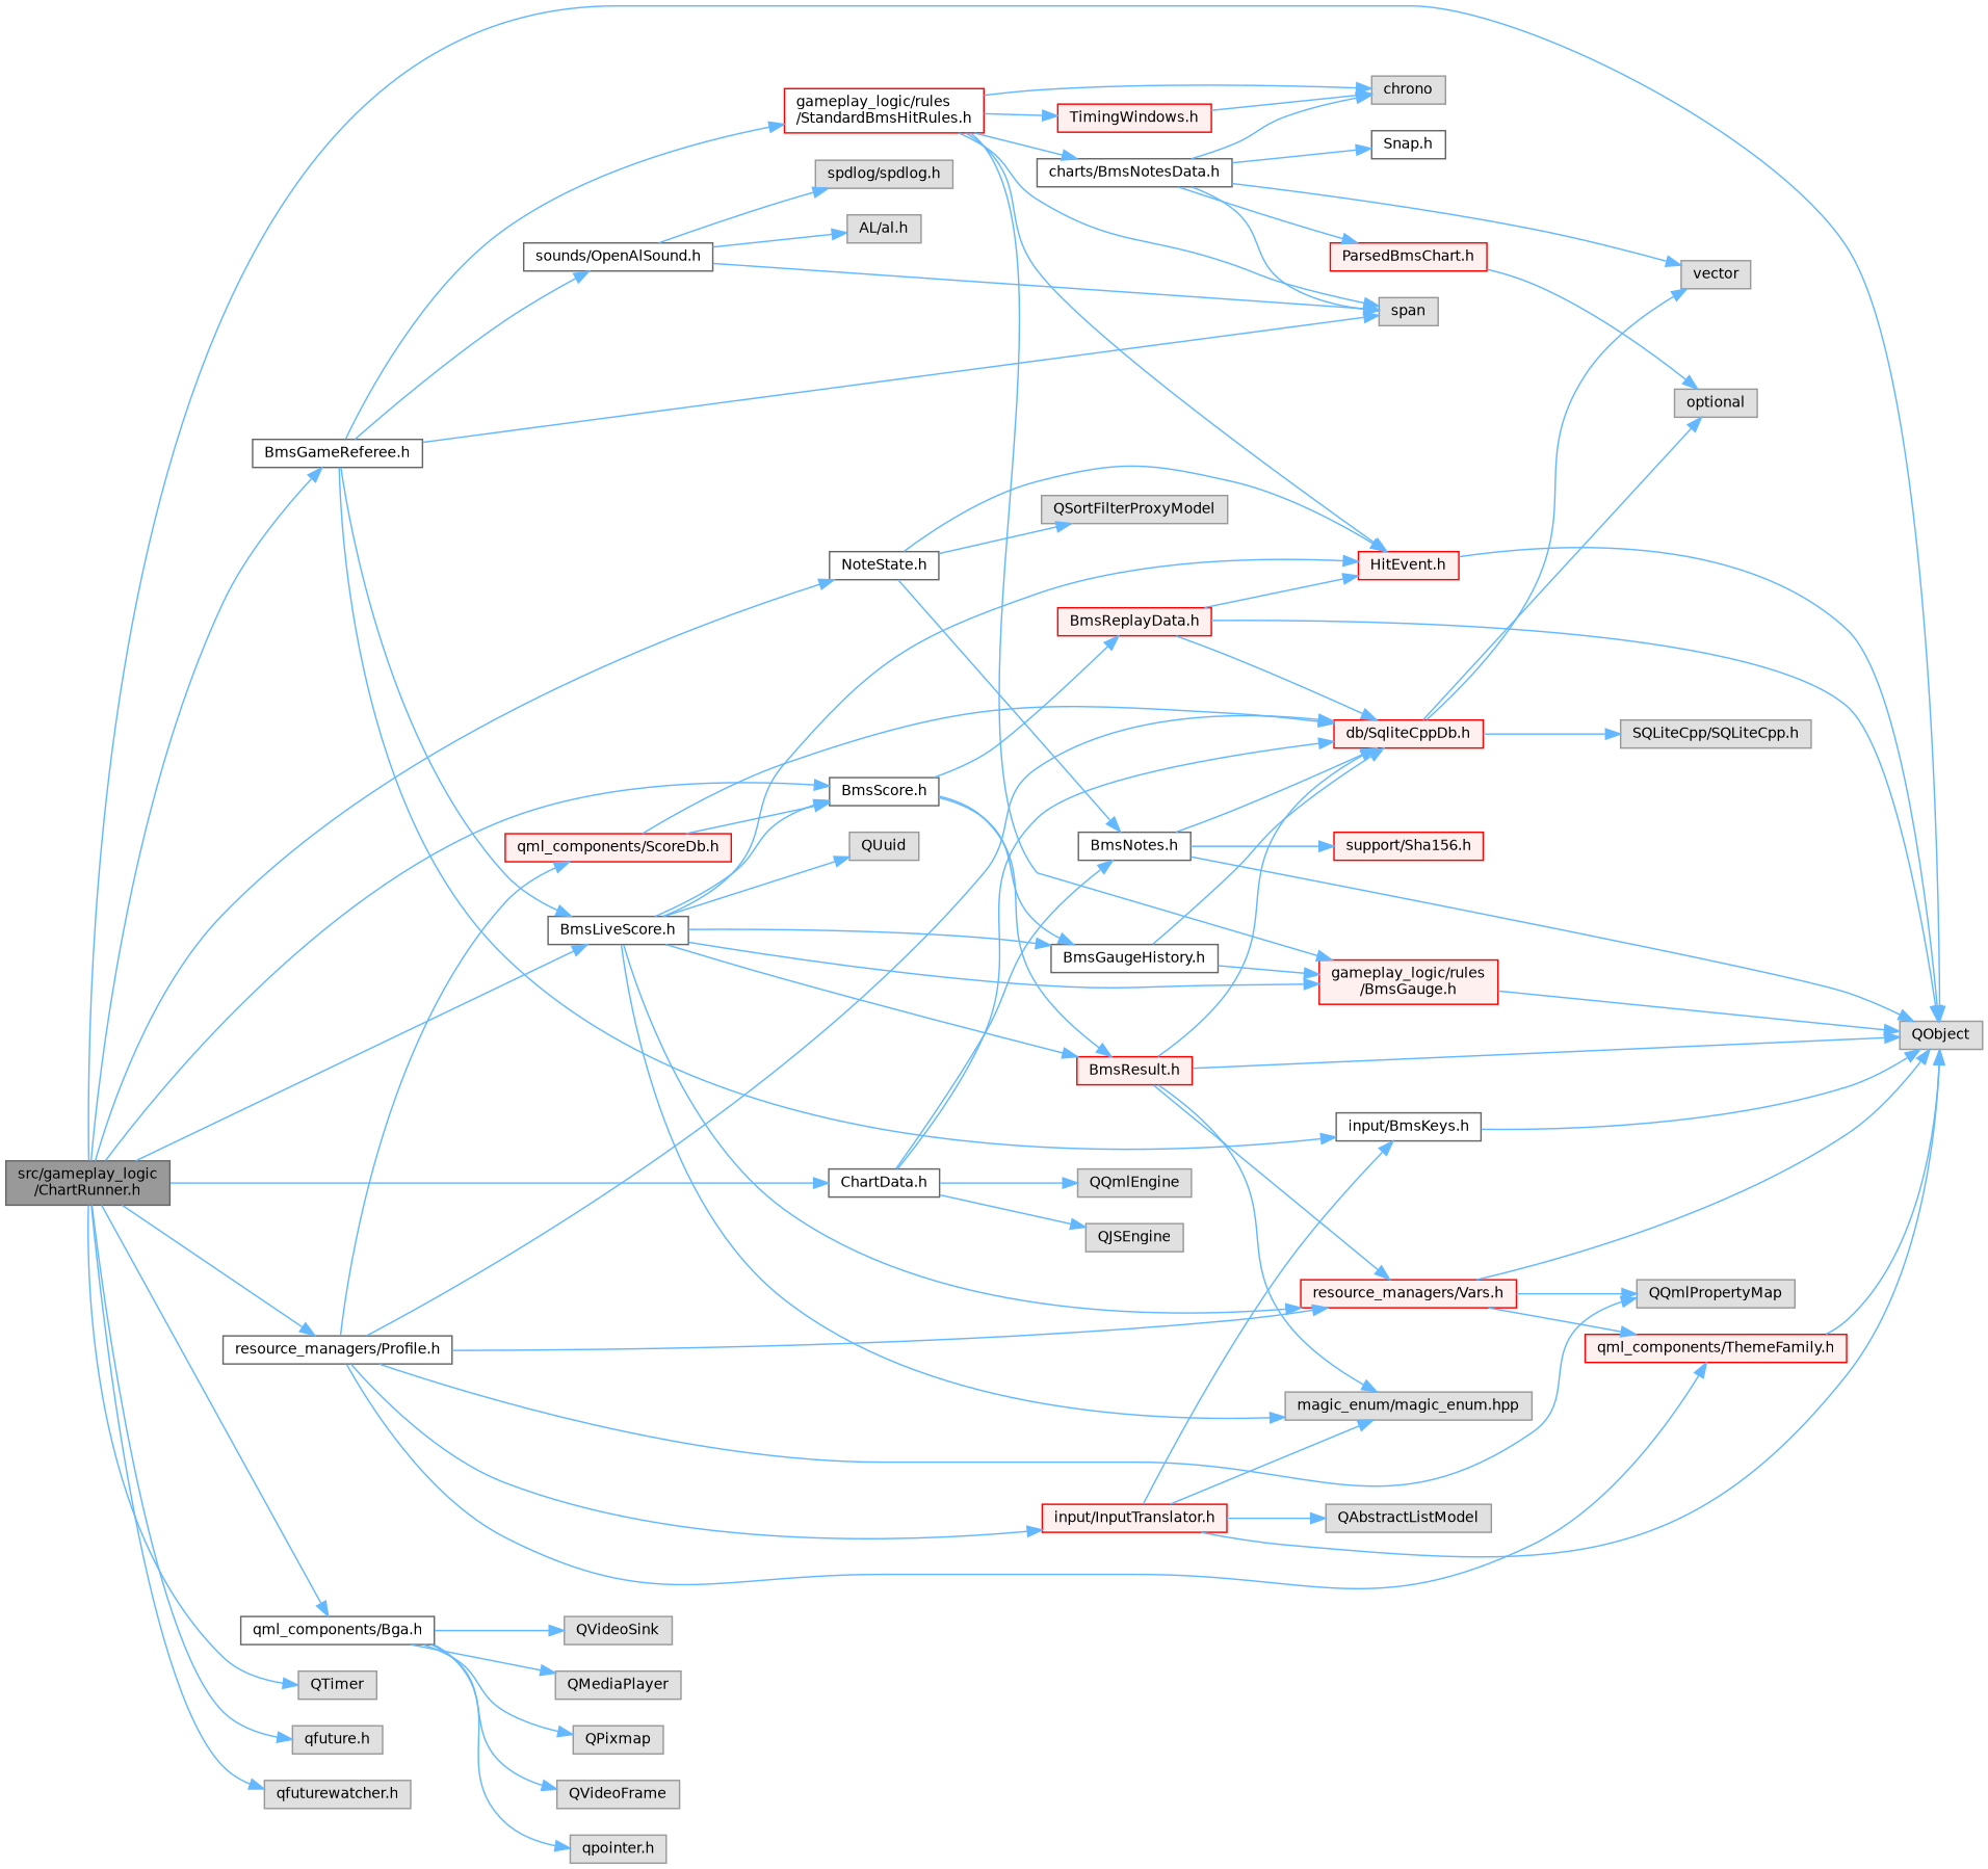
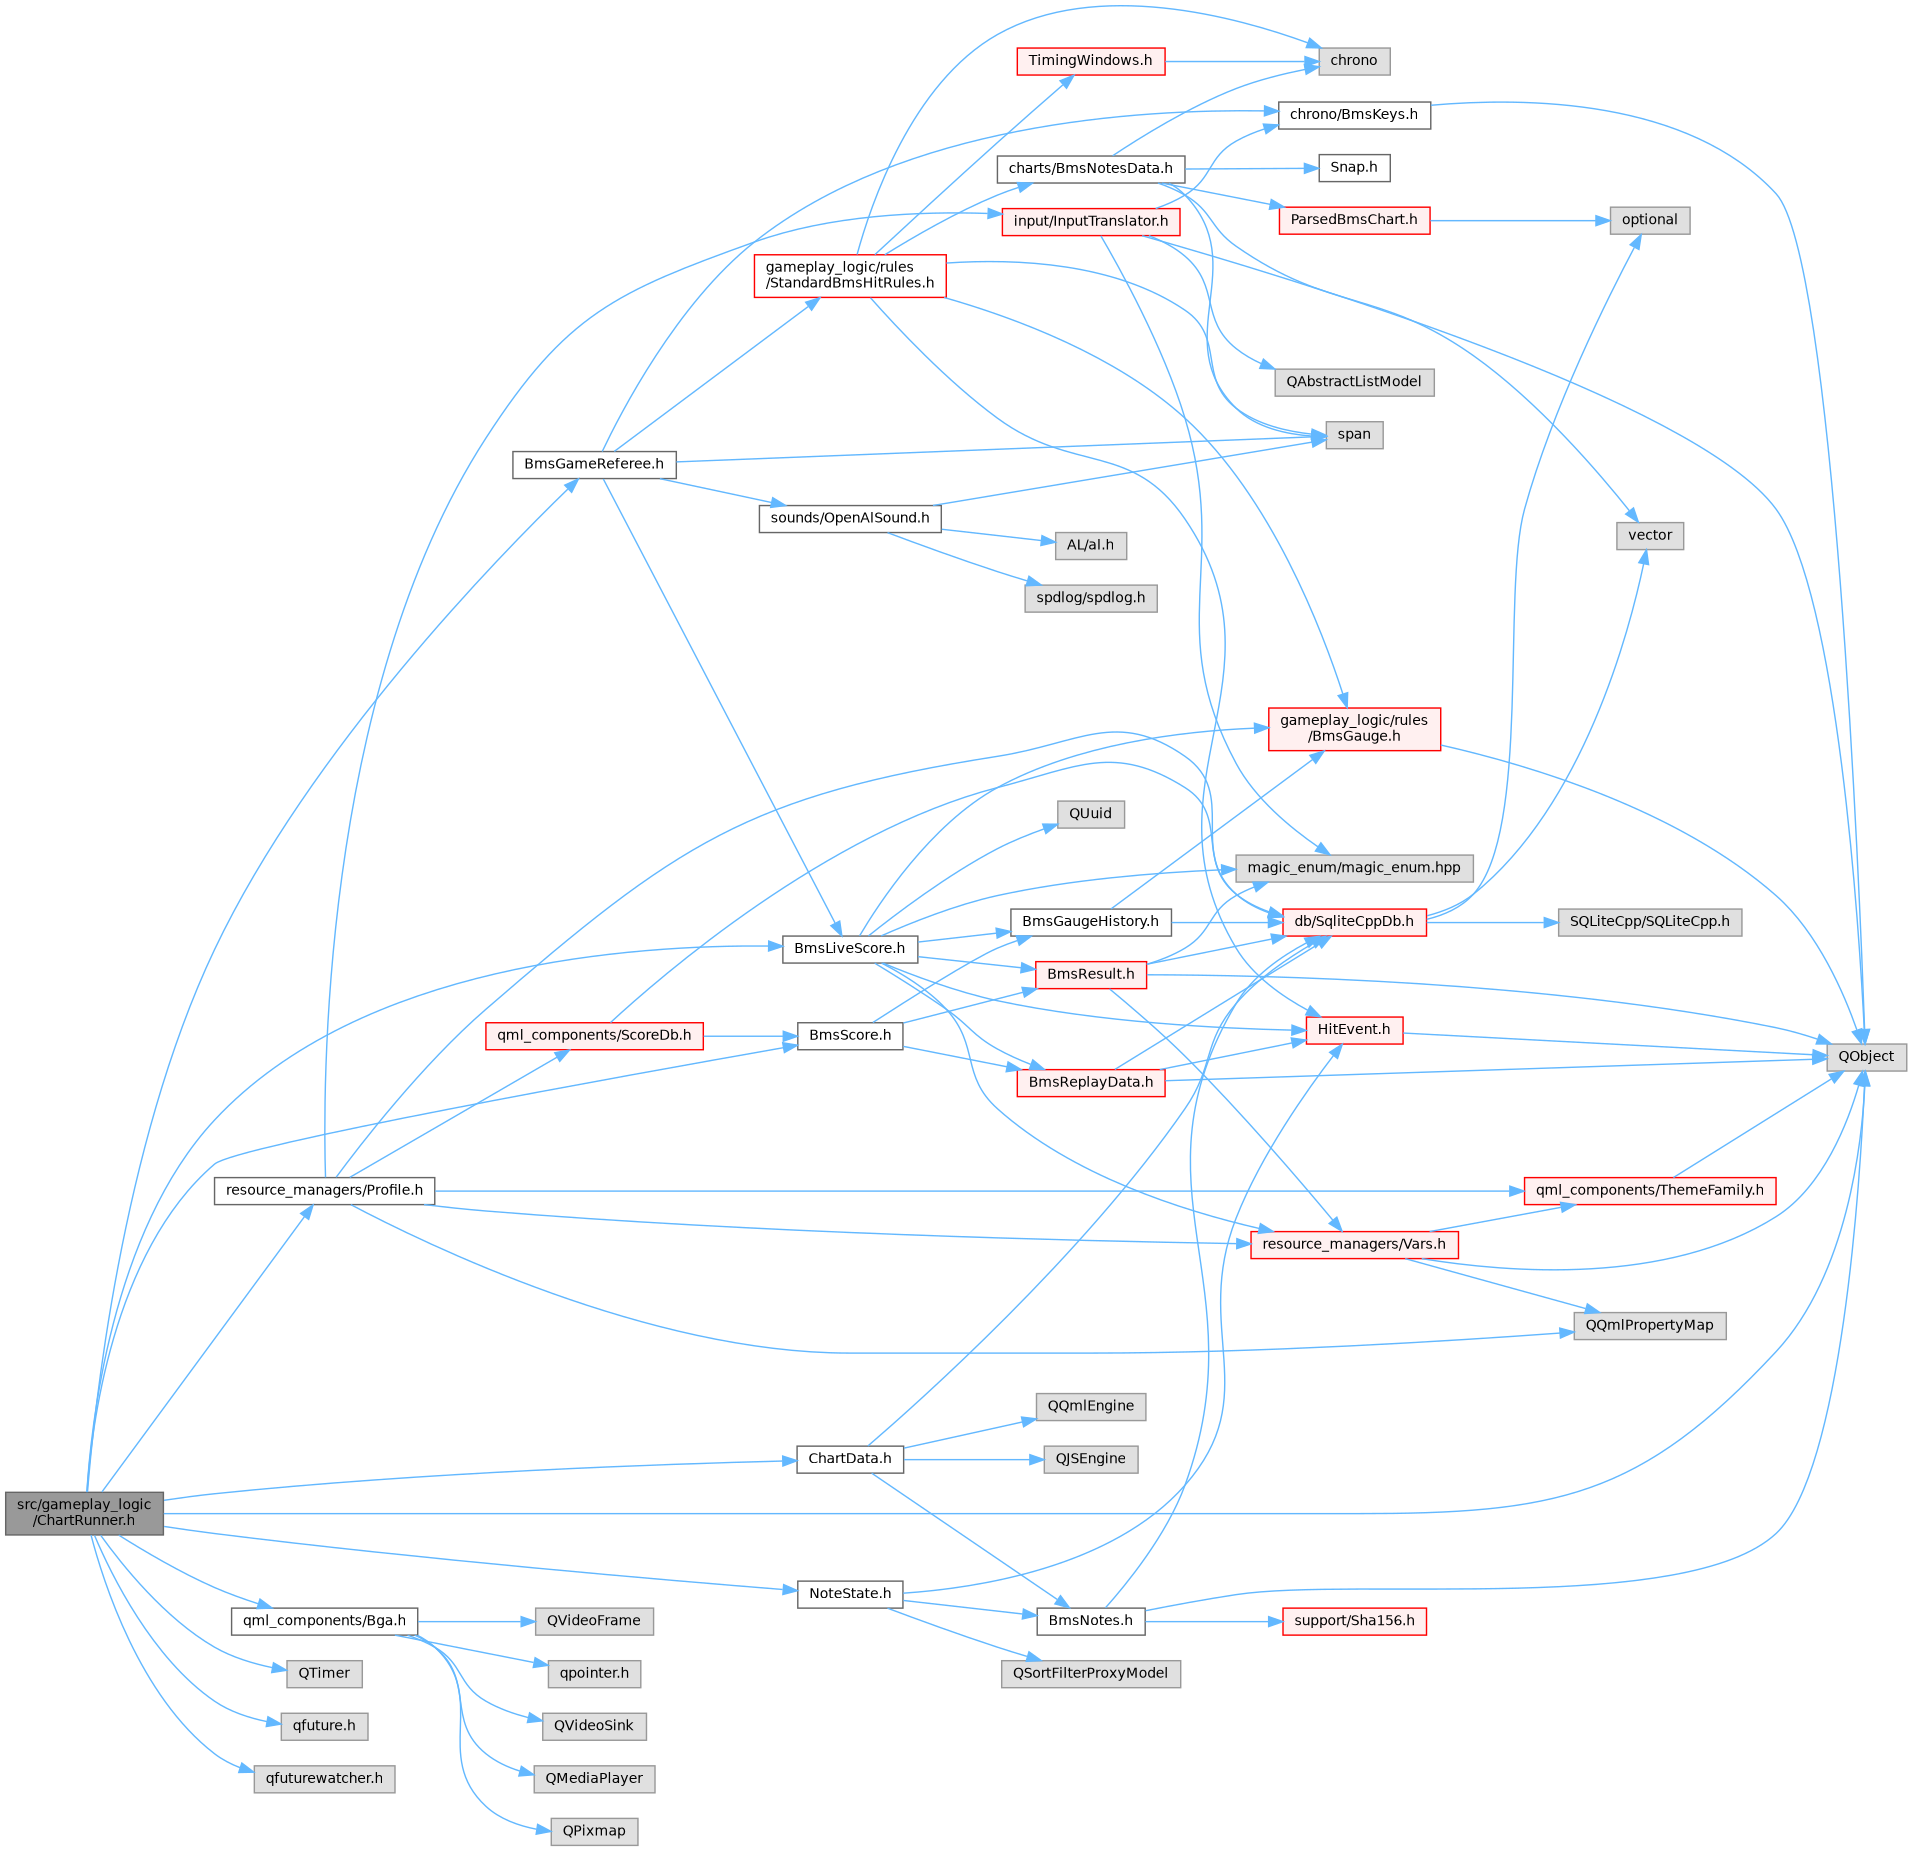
  digraph {
    rankdir=LR
    node [color=grey60 fillcolor="#E0E0E0" fontname=Helvetica fontsize=10 shape=box style=filled]
    edge [color=steelblue1 fontname=Helvetica fontsize=10 labelfontname=Helvetica labelfontsize=10 style=solid]
    n1 [color=gray40 fillcolor=grey60 fontcolor=black height=0.2 label="src/gameplay_logic\l/ChartRunner.h" width=0.4]
    n2 [height=0.2 label=QObject width=0.4]
    n3 [color=grey40 fillcolor=white height=0.2 label="BmsGameReferee.h" width=0.4]
    n4 [color=grey40 fillcolor=white height=0.2 label="BmsLiveScore.h" width=0.4]
    n5 [color=grey40 fillcolor=white height=0.2 label="ChartData.h" width=0.4]
    n6 [color=grey40 fillcolor=white height=0.2 label="BmsScore.h" width=0.4]
    n7 [color=grey40 fillcolor=white height=0.2 label="resource_managers/Profile.h" width=0.4]
    n8 [color=grey40 fillcolor=white height=0.2 label="qml_components/Bga.h" width=0.4]
    n9 [color=grey40 fillcolor=white height=0.2 label="NoteState.h" width=0.4]
    n10 [height=0.2 label=QTimer width=0.4]
    n11 [height=0.2 label="qfuture.h" width=0.4]
    n12 [height=0.2 label="qfuturewatcher.h" width=0.4]
    n13 [height=0.2 label=span width=0.4]
-   n14 [color=grey40 fillcolor=white height=0.2 label="input/BmsKeys.h" width=0.4]
+   n14 [color=grey40 fillcolor=white height=0.2 label="chrono/BmsKeys.h" width=0.4]
    n15 [color=red fillcolor=white height=0.2 label="gameplay_logic/rules\l/StandardBmsHitRules.h" width=0.4]
    n16 [color=grey40 fillcolor=white height=0.2 label="sounds/OpenAlSound.h" width=0.4]
    n17 [height=0.2 label="magic_enum/magic_enum.hpp" width=0.4]
    n18 [color=red fillcolor="#FFF0F0" height=0.2 label="gameplay_logic/rules\l/BmsGauge.h" width=0.4]
    n19 [color=red fillcolor="#FFF0F0" height=0.2 label="HitEvent.h" width=0.4]
    n20 [color=red fillcolor="#FFF0F0" height=0.2 label="BmsResult.h" width=0.4]
    n21 [color=red fillcolor="#FFF0F0" height=0.2 label="resource_managers/Vars.h" width=0.4]
    n22 [color=grey40 fillcolor=white height=0.2 label="BmsGaugeHistory.h" width=0.4]
    n23 [color=red fillcolor="#FFF0F0" height=0.2 label="BmsReplayData.h" width=0.4]
    n24 [height=0.2 label=QUuid width=0.4]
    n25 [color=red fillcolor="#FFF0F0" height=0.2 label="db/SqliteCppDb.h" width=0.4]
    n26 [height=0.2 label=QQmlEngine width=0.4]
    n27 [height=0.2 label=QJSEngine width=0.4]
    n28 [color=grey40 fillcolor=white height=0.2 label="BmsNotes.h" width=0.4]
    n29 [color=red fillcolor="#FFF0F0" height=0.2 label="qml_components/ThemeFamily.h" width=0.4]
    n30 [height=0.2 label=QQmlPropertyMap width=0.4]
    n31 [color=red fillcolor="#FFF0F0" height=0.2 label="input/InputTranslator.h" width=0.4]
    n32 [color=red fillcolor="#FFF0F0" height=0.2 label="qml_components/ScoreDb.h" width=0.4]
    n33 [height=0.2 label=QVideoSink width=0.4]
    n34 [height=0.2 label=QMediaPlayer width=0.4]
    n35 [height=0.2 label=QPixmap width=0.4]
    n36 [height=0.2 label=QVideoFrame width=0.4]
    n37 [height=0.2 label="qpointer.h" width=0.4]
    n38 [height=0.2 label=QSortFilterProxyModel width=0.4]
    n39 [color=grey40 fillcolor=white height=0.2 label="charts/BmsNotesData.h" width=0.4]
    n40 [height=0.2 label=vector width=0.4]
    n41 [height=0.2 label=chrono width=0.4]
    n42 [color=grey40 fillcolor=white height=0.2 label="Snap.h" width=0.4]
    n43 [color=red fillcolor="#FFF0F0" height=0.2 label="ParsedBmsChart.h" width=0.4]
    n44 [color=red fillcolor="#FFF0F0" height=0.2 label="TimingWindows.h" width=0.4]
    n45 [height=0.2 label="AL/al.h" width=0.4]
    n46 [height=0.2 label="spdlog/spdlog.h" width=0.4]
    n47 [height=0.2 label=optional width=0.4]
    n48 [height=0.2 label=QAbstractListModel width=0.4]
    n49 [height=0.2 label="SQLiteCpp/SQLiteCpp.h" width=0.4]
    n50 [color=red fillcolor="#FFF0F0" height=0.2 label="support/Sha156.h" width=0.4]
    n1 -> n2
    n1 -> n3
    n1 -> n4
    n1 -> n5
    n1 -> n6
    n1 -> n7
    n1 -> n8
    n1 -> n9
    n1 -> n10
    n1 -> n11
    n1 -> n12
    n3 -> n4
    n3 -> n13
    n3 -> n14
    n3 -> n15
    n3 -> n16
    n4 -> n17
    n4 -> n18
    n4 -> n19
    n4 -> n20
    n4 -> n21
    n4 -> n22
-   n4 -> n6
+   n4 -> n23
    n4 -> n24
    n5 -> n25
    n5 -> n26
    n5 -> n27
    n5 -> n28
    n6 -> n20
    n6 -> n22
    n6 -> n23
    n7 -> n21
    n7 -> n25
    n7 -> n29
    n7 -> n30
    n7 -> n31
    n7 -> n32
    n8 -> n33
    n8 -> n34
    n8 -> n35
    n8 -> n36
    n8 -> n37
    n9 -> n19
    n9 -> n28
    n9 -> n38
    n14 -> n2
    n15 -> n13
    n15 -> n18
    n15 -> n19
    n15 -> n39
    n15 -> n41
    n15 -> n44
    n16 -> n13
    n16 -> n45
    n16 -> n46
    n18 -> n2
    n19 -> n2
    n20 -> n2
    n20 -> n17
    n20 -> n21
    n20 -> n25
    n21 -> n2
    n21 -> n29
    n21 -> n30
    n22 -> n18
    n22 -> n25
    n23 -> n2
    n23 -> n19
    n23 -> n25
    n25 -> n40
    n25 -> n47
    n25 -> n49
    n28 -> n2
    n28 -> n25
    n28 -> n50
    n29 -> n2
    n31 -> n2
    n31 -> n14
    n31 -> n17
    n31 -> n48
    n32 -> n6
    n32 -> n25
    n39 -> n13
    n39 -> n40
    n39 -> n41
    n39 -> n42
    n39 -> n43
    n43 -> n47
    n44 -> n41
  }
